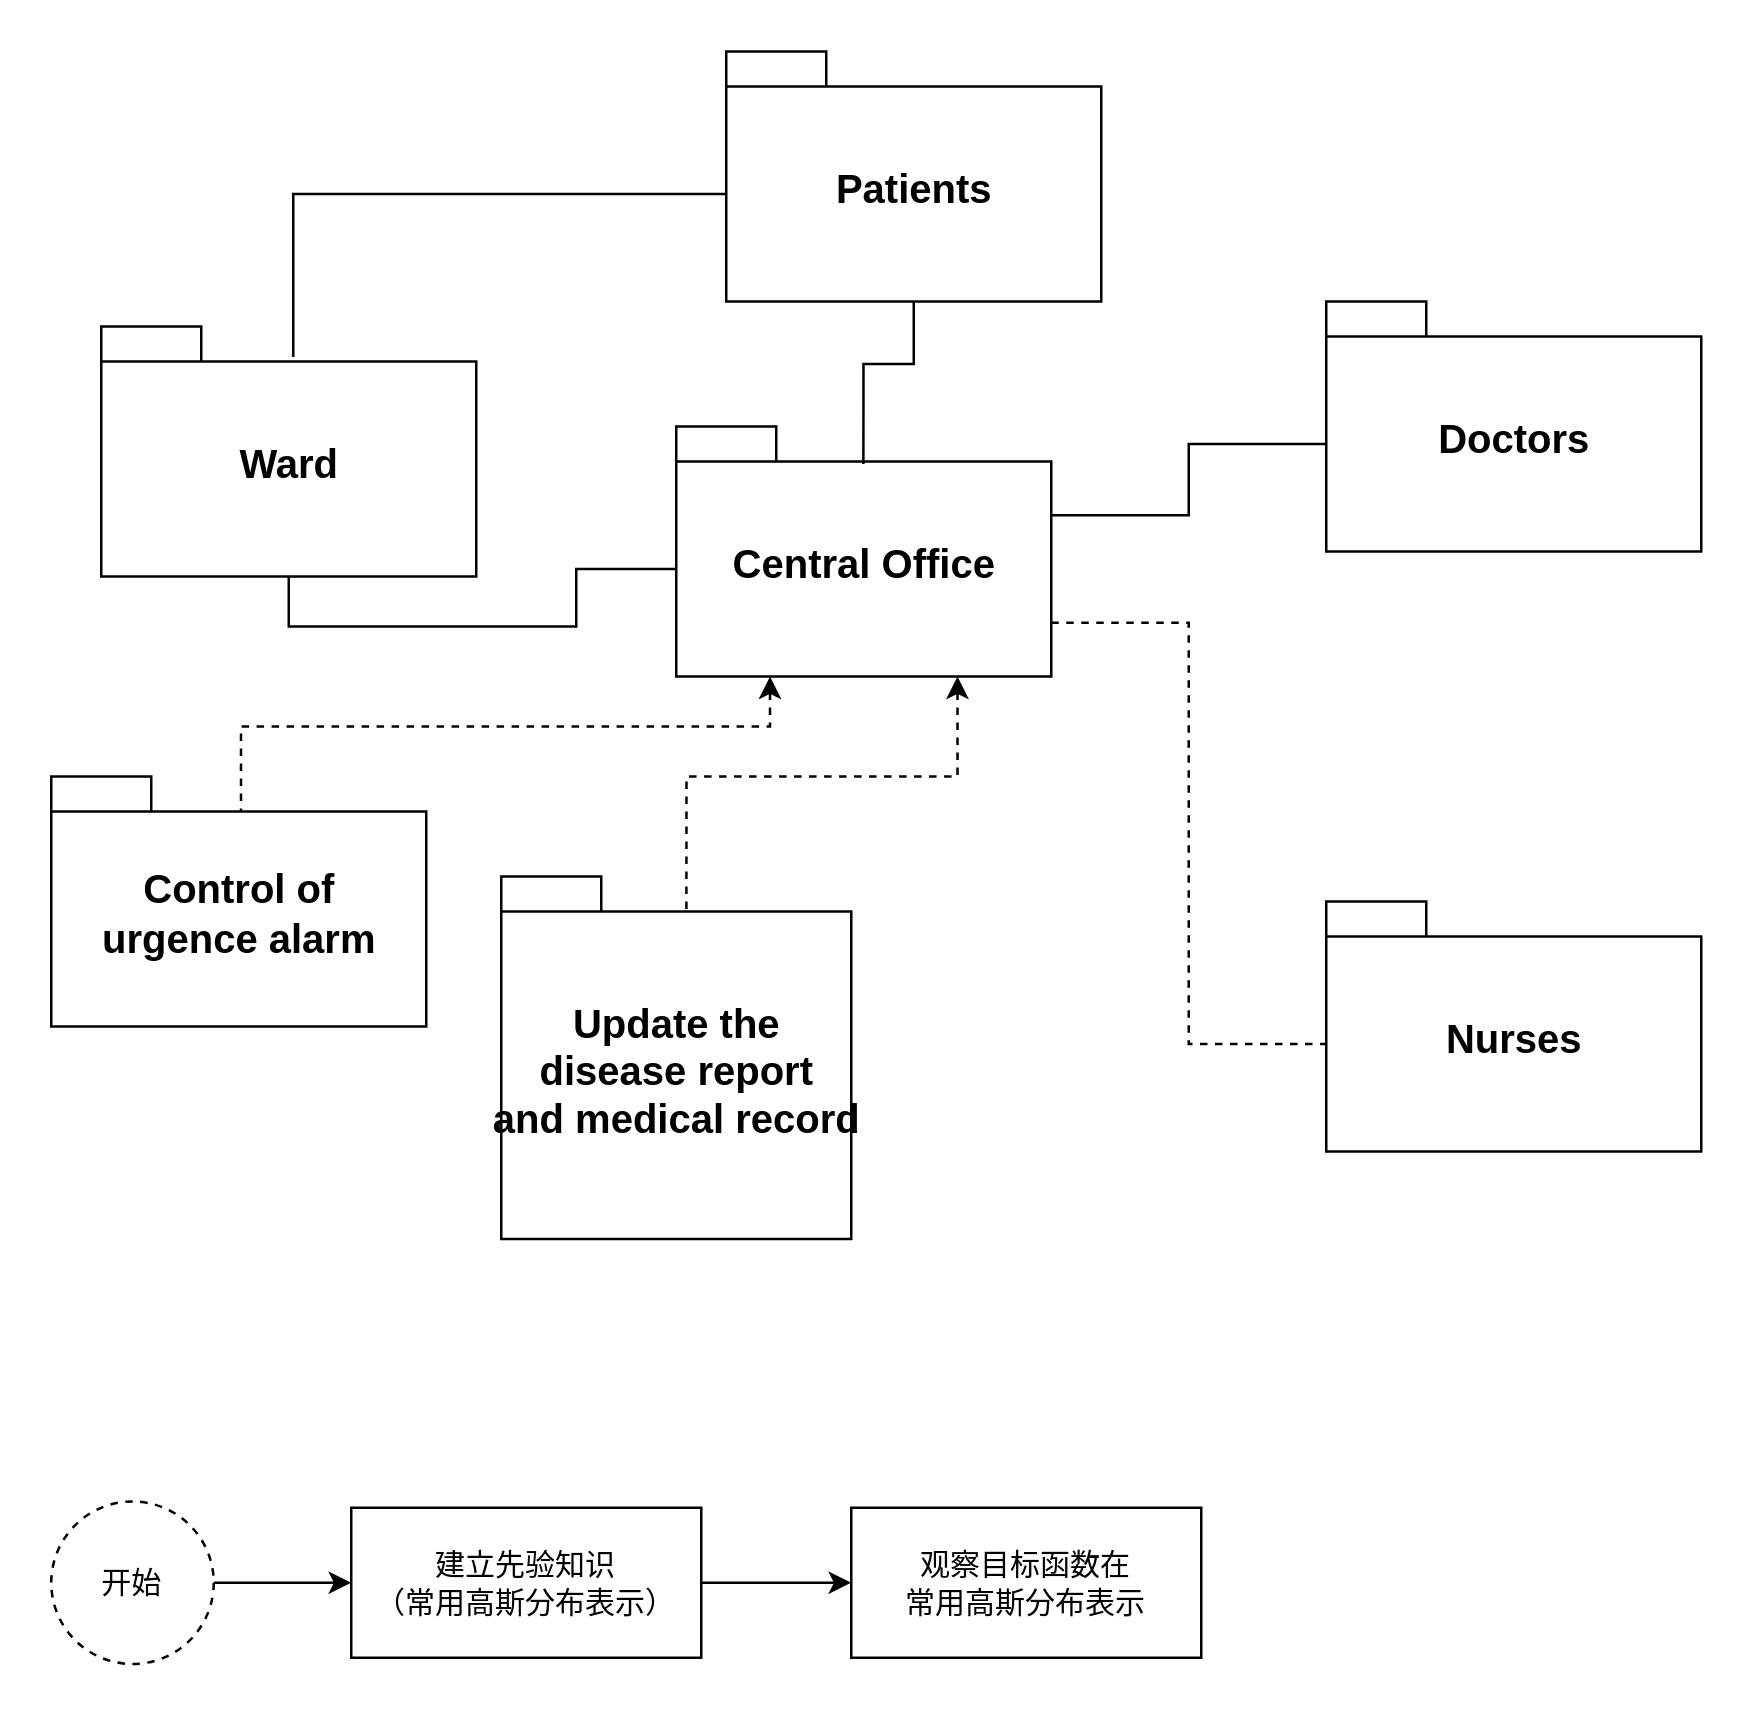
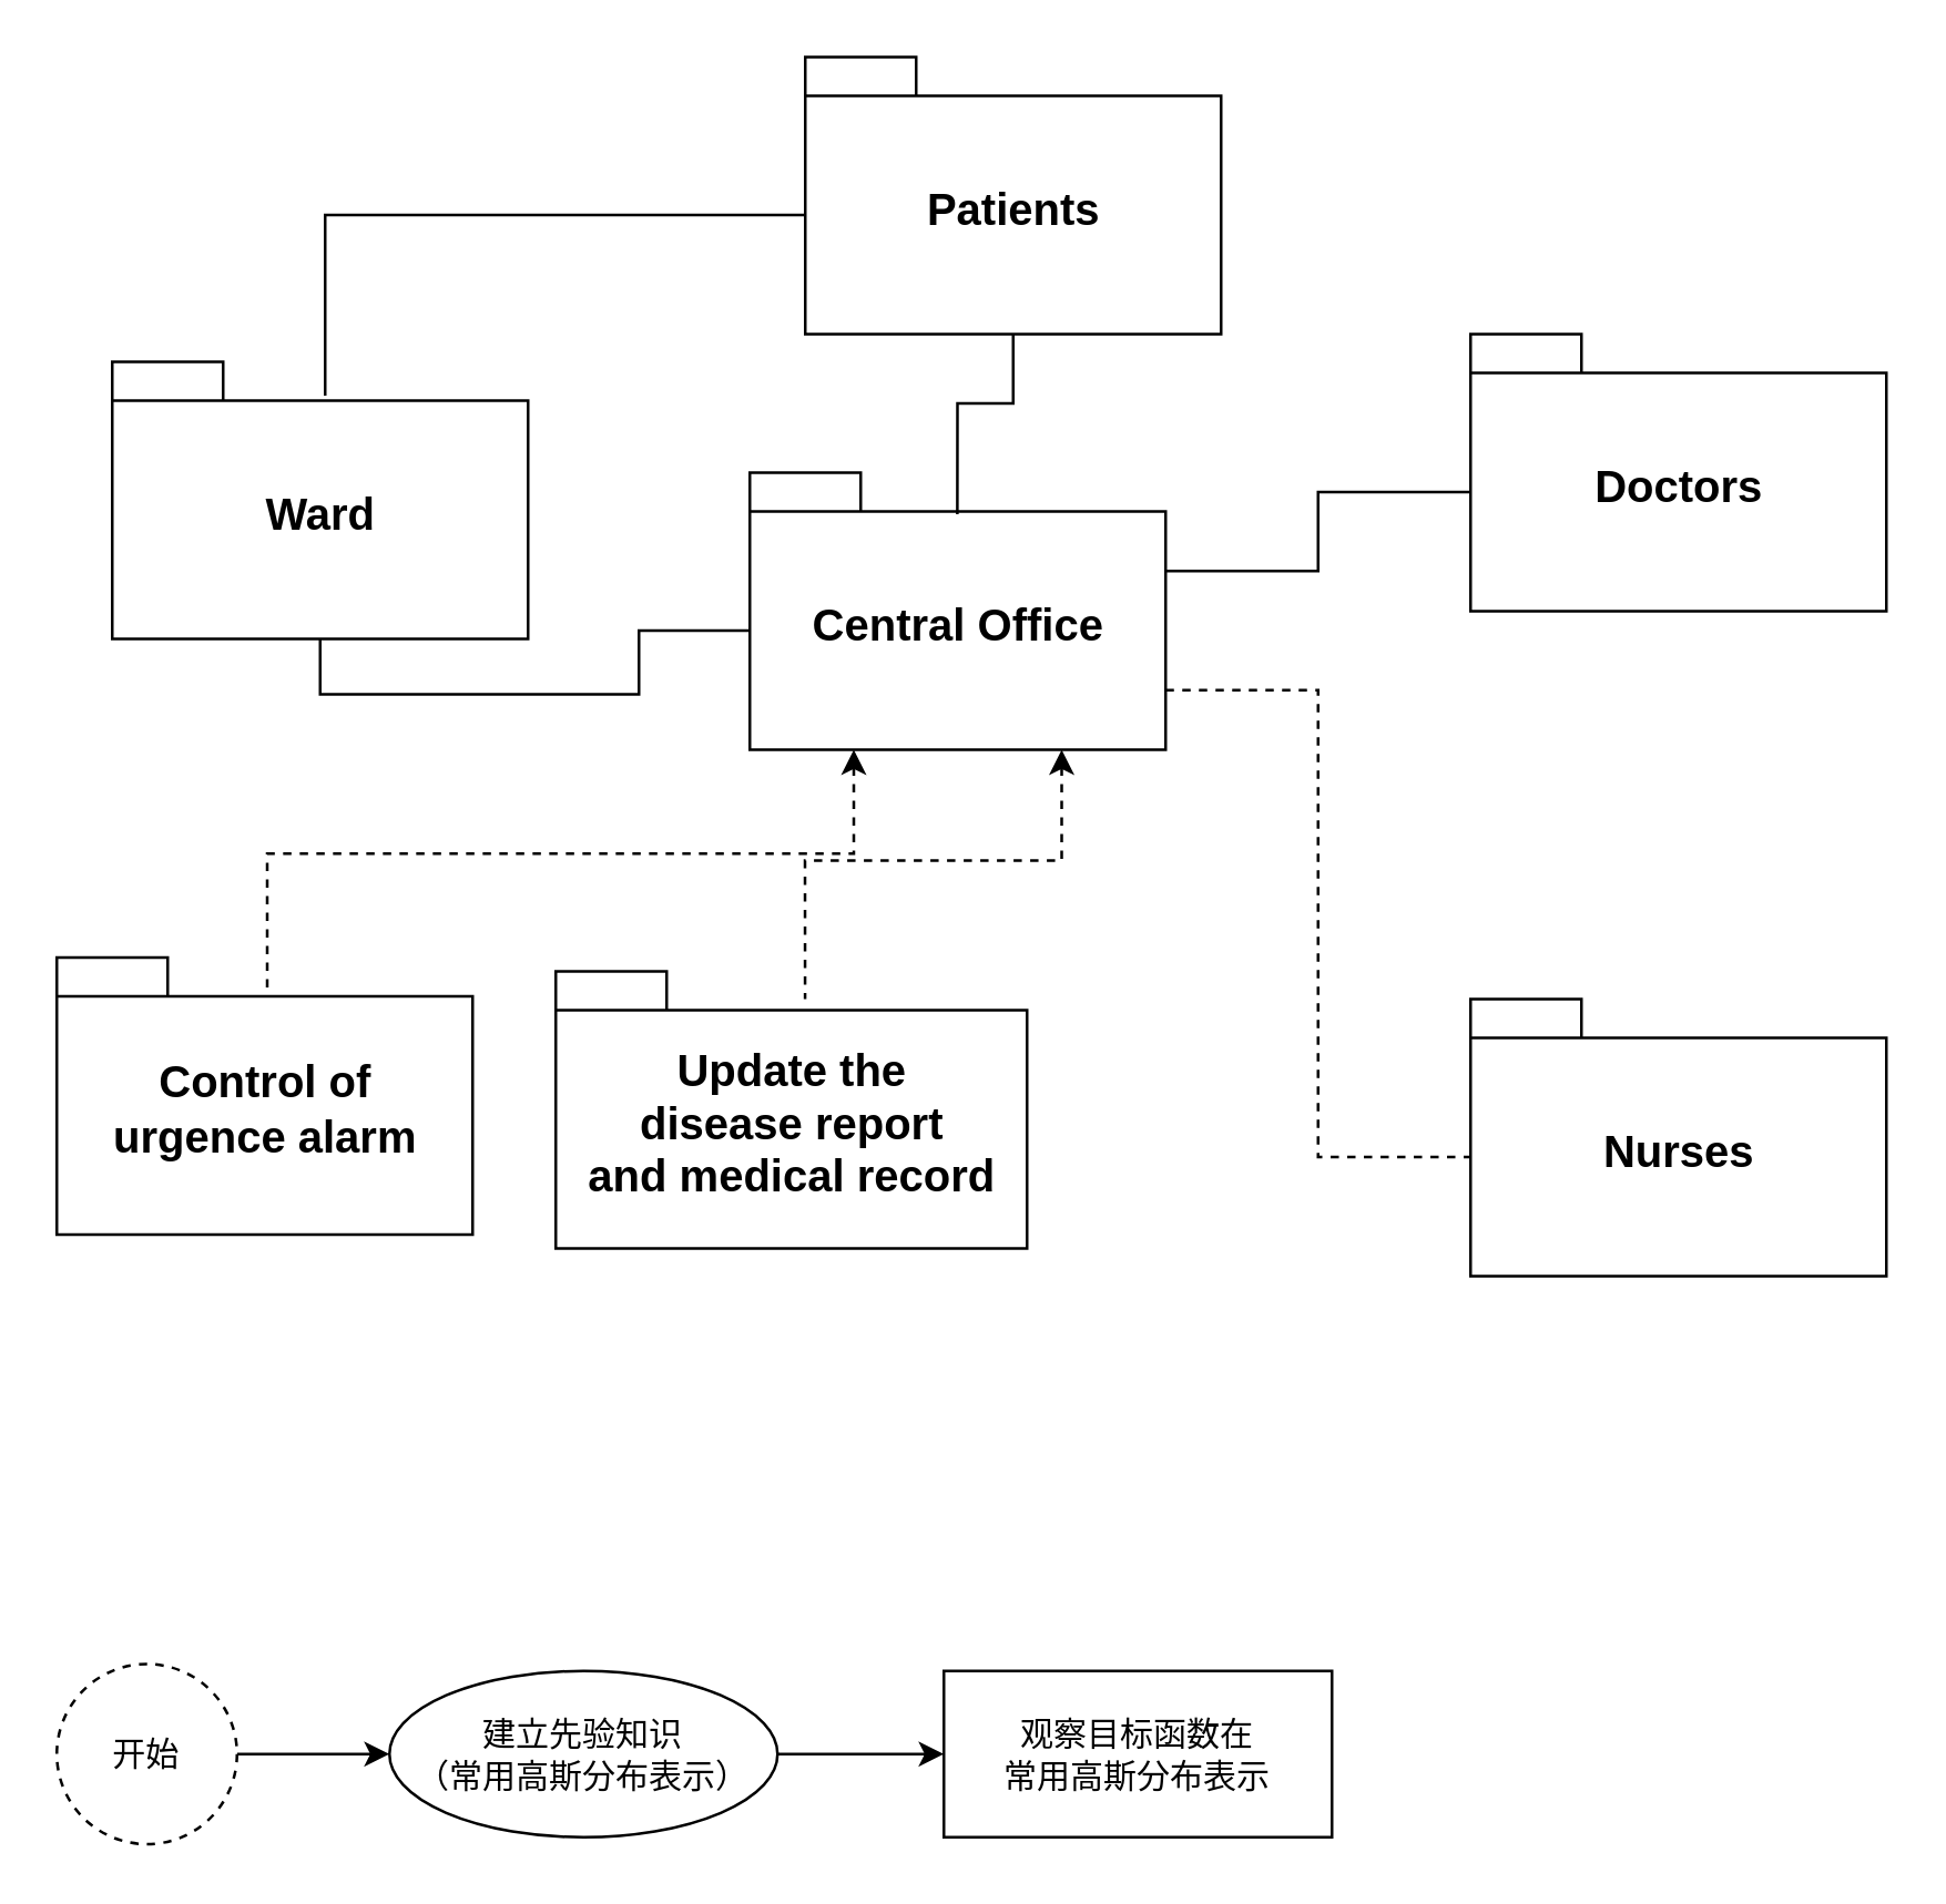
  <mxCell id="0" />
  <mxCell id="1" parent="0" />
  <mxCell id="2" style="edgeStyle=orthogonalEdgeStyle;rounded=0;orthogonalLoop=1;jettySize=auto;html=1;exitX=0;exitY=0;exitDx=150;exitDy=35.5;exitPerimeter=0;entryX=0;entryY=0;entryDx=0;entryDy=57;entryPerimeter=0;fontSize=16;endArrow=none;endFill=0;" parent="1" source="5" target="10" edge="1"><mxGeometry relative="1" as="geometry" /></mxCell>
  <mxCell id="3" style="edgeStyle=orthogonalEdgeStyle;rounded=0;orthogonalLoop=1;jettySize=auto;html=1;exitX=0;exitY=0;exitDx=150;exitDy=78.5;exitPerimeter=0;entryX=0;entryY=0;entryDx=0;entryDy=57;entryPerimeter=0;fontSize=16;endArrow=none;endFill=0;dashed=1;" parent="1" source="5" target="8" edge="1"><mxGeometry relative="1" as="geometry" /></mxCell>
  <mxCell id="4" value="" style="edgeStyle=orthogonalEdgeStyle;rounded=0;orthogonalLoop=1;jettySize=auto;html=1;fontSize=16;endArrow=none;endFill=0;entryX=0.506;entryY=0.141;entryDx=0;entryDy=0;entryPerimeter=0;exitX=0.25;exitY=1;exitDx=0;exitDy=0;exitPerimeter=0;dashed=1;startArrow=classic;startFill=1;" parent="1" source="5" target="13" edge="1"><mxGeometry relative="1" as="geometry" /></mxCell>
  <mxCell id="5" value="&lt;font style=&quot;font-size: 16px;&quot;&gt;Central Office&lt;/font&gt;" style="shape=folder;fontStyle=1;spacingTop=10;tabWidth=40;tabHeight=14;tabPosition=left;html=1;" parent="1" vertex="1"><mxGeometry x="270" y="170" width="150" height="100" as="geometry" /></mxCell>
  <mxCell id="6" style="edgeStyle=orthogonalEdgeStyle;rounded=0;orthogonalLoop=1;jettySize=auto;html=1;entryX=0;entryY=0;entryDx=0;entryDy=57;entryPerimeter=0;fontSize=16;exitX=0.5;exitY=1;exitDx=0;exitDy=0;exitPerimeter=0;endArrow=none;endFill=0;" parent="1" source="7" target="5" edge="1"><mxGeometry relative="1" as="geometry" /></mxCell>
  <mxCell id="7" value="&lt;font style=&quot;font-size: 16px;&quot;&gt;Ward&lt;/font&gt;" style="shape=folder;fontStyle=1;spacingTop=10;tabWidth=40;tabHeight=14;tabPosition=left;html=1;" parent="1" vertex="1"><mxGeometry x="40" y="130" width="150" height="100" as="geometry" /></mxCell>
  <mxCell id="8" value="&lt;span style=&quot;font-size: 16px;&quot;&gt;Nurses&lt;/span&gt;" style="shape=folder;fontStyle=1;spacingTop=10;tabWidth=40;tabHeight=14;tabPosition=left;html=1;" parent="1" vertex="1"><mxGeometry x="530" y="360" width="150" height="100" as="geometry" /></mxCell>
  <mxCell id="9" value="&lt;font style=&quot;font-size: 16px;&quot;&gt;Patients&lt;/font&gt;" style="shape=folder;fontStyle=1;spacingTop=10;tabWidth=40;tabHeight=14;tabPosition=left;html=1;" parent="1" vertex="1"><mxGeometry x="290" y="20" width="150" height="100" as="geometry" /></mxCell>
  <mxCell id="10" value="&lt;font style=&quot;font-size: 16px;&quot;&gt;Doctors&lt;/font&gt;" style="shape=folder;fontStyle=1;spacingTop=10;tabWidth=40;tabHeight=14;tabPosition=left;html=1;" parent="1" vertex="1"><mxGeometry x="530" y="120" width="150" height="100" as="geometry" /></mxCell>
  <mxCell id="11" style="edgeStyle=orthogonalEdgeStyle;rounded=0;orthogonalLoop=1;jettySize=auto;html=1;entryX=0;entryY=0;entryDx=0;entryDy=57;entryPerimeter=0;fontSize=16;endArrow=none;endFill=0;exitX=0.512;exitY=0.122;exitDx=0;exitDy=0;exitPerimeter=0;" parent="1" source="7" target="9" edge="1"><mxGeometry relative="1" as="geometry"><mxPoint x="116" y="140" as="sourcePoint" /><mxPoint x="432.5" y="215.5" as="targetPoint" /><Array as="points"><mxPoint x="117" y="77" /></Array></mxGeometry></mxCell>
  <mxCell id="12" style="edgeStyle=orthogonalEdgeStyle;rounded=0;orthogonalLoop=1;jettySize=auto;html=1;entryX=0.5;entryY=1;entryDx=0;entryDy=0;entryPerimeter=0;fontSize=16;exitX=0.499;exitY=0.15;exitDx=0;exitDy=0;exitPerimeter=0;endArrow=none;endFill=0;" parent="1" source="5" target="9" edge="1"><mxGeometry relative="1" as="geometry"><mxPoint x="550" y="230" as="sourcePoint" /><mxPoint x="640" y="130" as="targetPoint" /></mxGeometry></mxCell>
- <mxCell id="13" value="&lt;font style=&quot;&quot;&gt;&lt;span style=&quot;font-size: 16px;&quot;&gt;Control of&lt;/span&gt;&lt;br&gt;&lt;span style=&quot;font-size: 16px;&quot;&gt;urgence alarm&lt;/span&gt;&lt;br&gt;&lt;/font&gt;" style="shape=folder;fontStyle=1;spacingTop=10;tabWidth=40;tabHeight=14;tabPosition=left;html=1;" parent="1" vertex="1"><mxGeometry x="20" y="310" width="150" height="100" as="geometry" /></mxCell>
- <mxCell id="14" value="&lt;font style=&quot;&quot;&gt;&lt;span style=&quot;font-size: 16px;&quot;&gt;Update the&lt;br&gt;disease report&lt;br&gt;and&amp;nbsp;medical record&lt;/span&gt;&lt;br&gt;&lt;/font&gt;" style="shape=folder;fontStyle=1;spacingTop=10;tabWidth=40;tabHeight=14;tabPosition=left;html=1;" parent="1" vertex="1"><mxGeometry x="200" y="350" width="140" height="145" as="geometry" /></mxCell>
+ <mxCell id="13" value="&lt;font style=&quot;&quot;&gt;&lt;span style=&quot;font-size: 16px;&quot;&gt;Control of&lt;/span&gt;&lt;br&gt;&lt;span style=&quot;font-size: 16px;&quot;&gt;urgence alarm&lt;/span&gt;&lt;br&gt;&lt;/font&gt;" style="shape=folder;fontStyle=1;spacingTop=10;tabWidth=40;tabHeight=14;tabPosition=left;html=1;" parent="1" vertex="1"><mxGeometry x="20" y="345" width="150" height="100" as="geometry" /></mxCell>
+ <mxCell id="14" value="&lt;font style=&quot;&quot;&gt;&lt;span style=&quot;font-size: 16px;&quot;&gt;Update the&lt;br&gt;disease report&lt;br&gt;and&amp;nbsp;medical record&lt;/span&gt;&lt;br&gt;&lt;/font&gt;" style="shape=folder;fontStyle=1;spacingTop=10;tabWidth=40;tabHeight=14;tabPosition=left;html=1;" parent="1" vertex="1"><mxGeometry x="200" y="350" width="170" height="100" as="geometry" /></mxCell>
  <mxCell id="15" value="" style="edgeStyle=orthogonalEdgeStyle;rounded=0;orthogonalLoop=1;jettySize=auto;html=1;fontSize=16;endArrow=none;endFill=0;entryX=0.529;entryY=0.1;entryDx=0;entryDy=0;entryPerimeter=0;exitX=0.75;exitY=1;exitDx=0;exitDy=0;exitPerimeter=0;dashed=1;startArrow=classic;startFill=1;" parent="1" source="5" target="14" edge="1"><mxGeometry relative="1" as="geometry"><mxPoint x="461.6" y="400" as="sourcePoint" /><mxPoint x="350" y="494.1" as="targetPoint" /></mxGeometry></mxCell>
  <mxCell id="16" style="edgeStyle=orthogonalEdgeStyle;rounded=0;orthogonalLoop=1;jettySize=auto;html=1;exitX=1;exitY=0.5;exitDx=0;exitDy=0;entryX=0;entryY=0.5;entryDx=0;entryDy=0;" edge="1" parent="1" source="17" target="20"><mxGeometry relative="1" as="geometry" /></mxCell>
- <mxCell id="17" value="建立先验知识&lt;br&gt;（常用高斯分布表示）" style="rounded=0;whiteSpace=wrap;html=1;" vertex="1" parent="1"><mxGeometry x="140" y="602.5" width="140" height="60" as="geometry" /></mxCell>
+ <mxCell id="17" value="建立先验知识&lt;br&gt;（常用高斯分布表示）" style="ellipse;whiteSpace=wrap;html=1;" vertex="1" parent="1"><mxGeometry x="140" y="602.5" width="140" height="60" as="geometry" /></mxCell>
  <mxCell id="18" style="edgeStyle=orthogonalEdgeStyle;rounded=0;orthogonalLoop=1;jettySize=auto;html=1;exitX=1;exitY=0.5;exitDx=0;exitDy=0;entryX=0;entryY=0.5;entryDx=0;entryDy=0;" edge="1" parent="1" source="19" target="17"><mxGeometry relative="1" as="geometry" /></mxCell>
  <mxCell id="19" value="开始" style="ellipse;whiteSpace=wrap;html=1;aspect=fixed;dashed=1;" vertex="1" parent="1"><mxGeometry x="20" y="600" width="65" height="65" as="geometry" /></mxCell>
  <mxCell id="20" value="观察目标函数在&lt;br&gt;常用高斯分布表示" style="rounded=0;whiteSpace=wrap;html=1;" vertex="1" parent="1"><mxGeometry x="340" y="602.5" width="140" height="60" as="geometry" /></mxCell>
